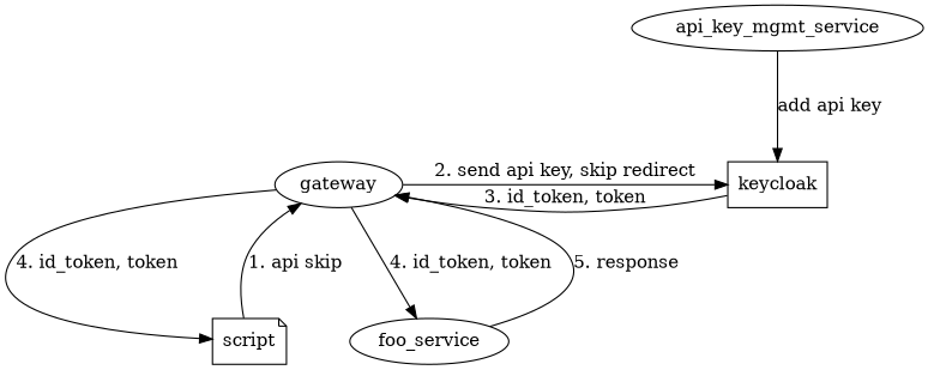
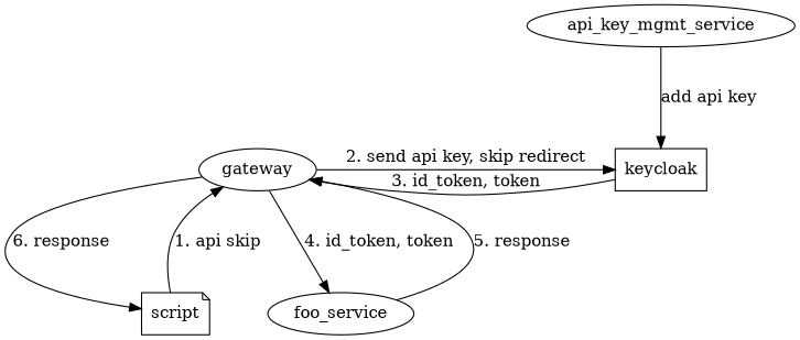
  digraph {
    nodesep=0.7
    ranksep=1
    gateway
    keycloak [shape=rect]
    script [shape=note]
    foo_service
    api_key_mgmt_service
    subgraph sub_1 {
      rank=same
      gateway
      keycloak
    }
    gateway -> keycloak [label="2. send api key, skip redirect"]
-   gateway -> script [label="4. id_token, token"]
+   gateway -> script [label="6. response"]
    gateway -> foo_service [label="4. id_token, token" weight=2]
    keycloak -> gateway [label="3. id_token, token"]
    script -> gateway [label="1. api skip" weight=2]
    foo_service -> gateway [label="5. response"]
    api_key_mgmt_service -> keycloak [label="add api key"]
  }
